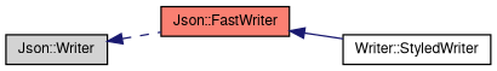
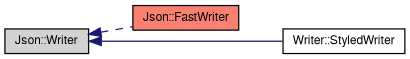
  digraph {
    rankdir=LR
    node [color=black fontname=FreeSans fontsize=10 shape=record style=filled]
    edge [color=midnightblue dir=back fontname=FreeSans fontsize=10 labelfontname=FreeSans labelfontsize=10]
    n1 [fillcolor=lightgrey height=0.2 label="Json::Writer" width=0.4]
    n2 [fillcolor=salmon height=0.2 label="Json::FastWriter" width=0.4]
    n3 [fillcolor=white height=0.2 label="Writer::StyledWriter" width=0.4]
    n1 -> n2 [style=dashed]
-   n2 -> n3 [style=solid]
+   n1 -> n3 [style=solid]
  }
